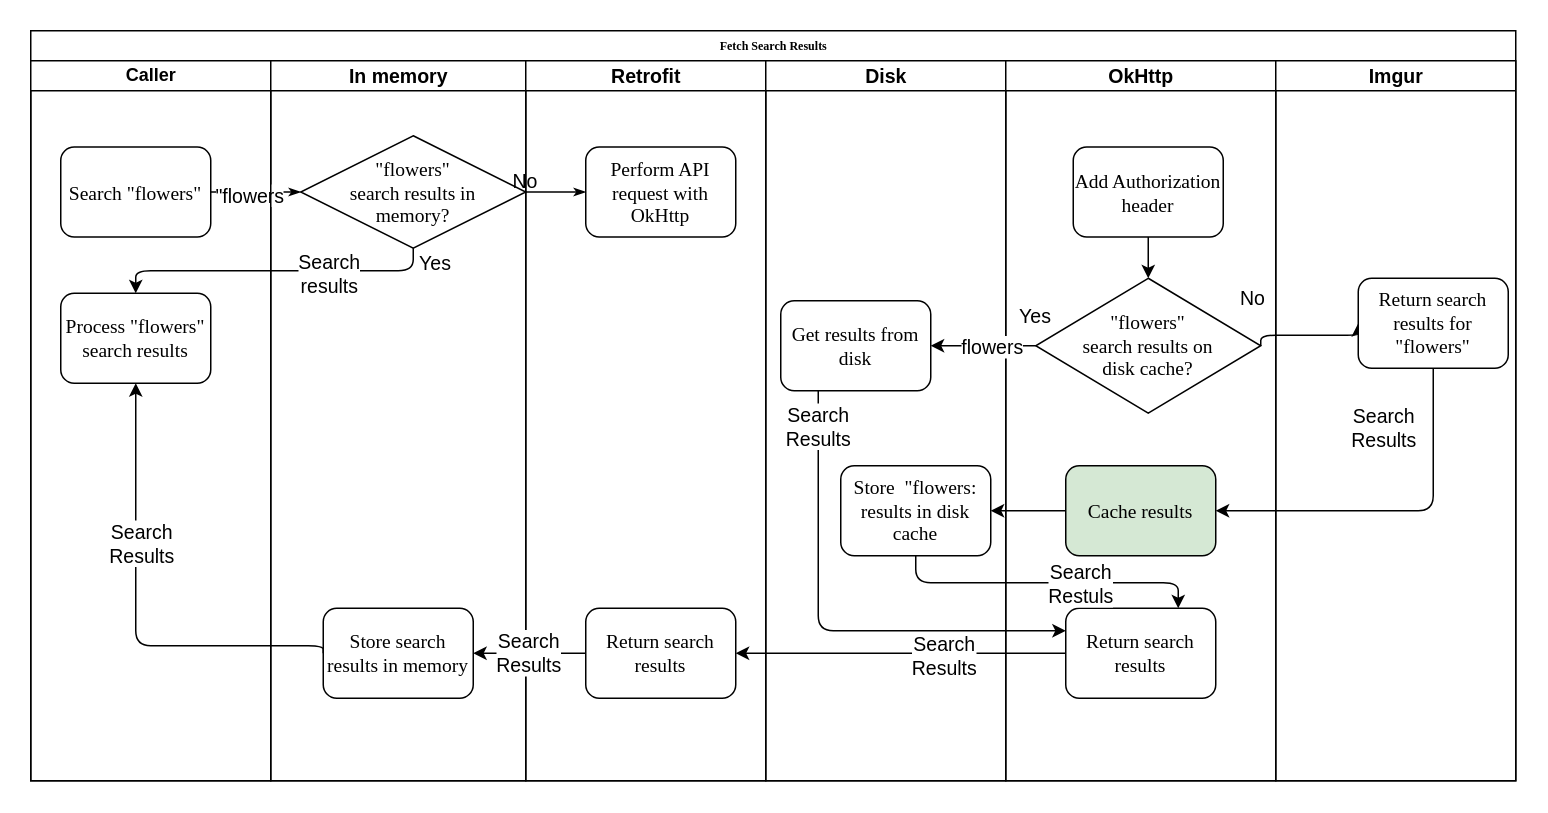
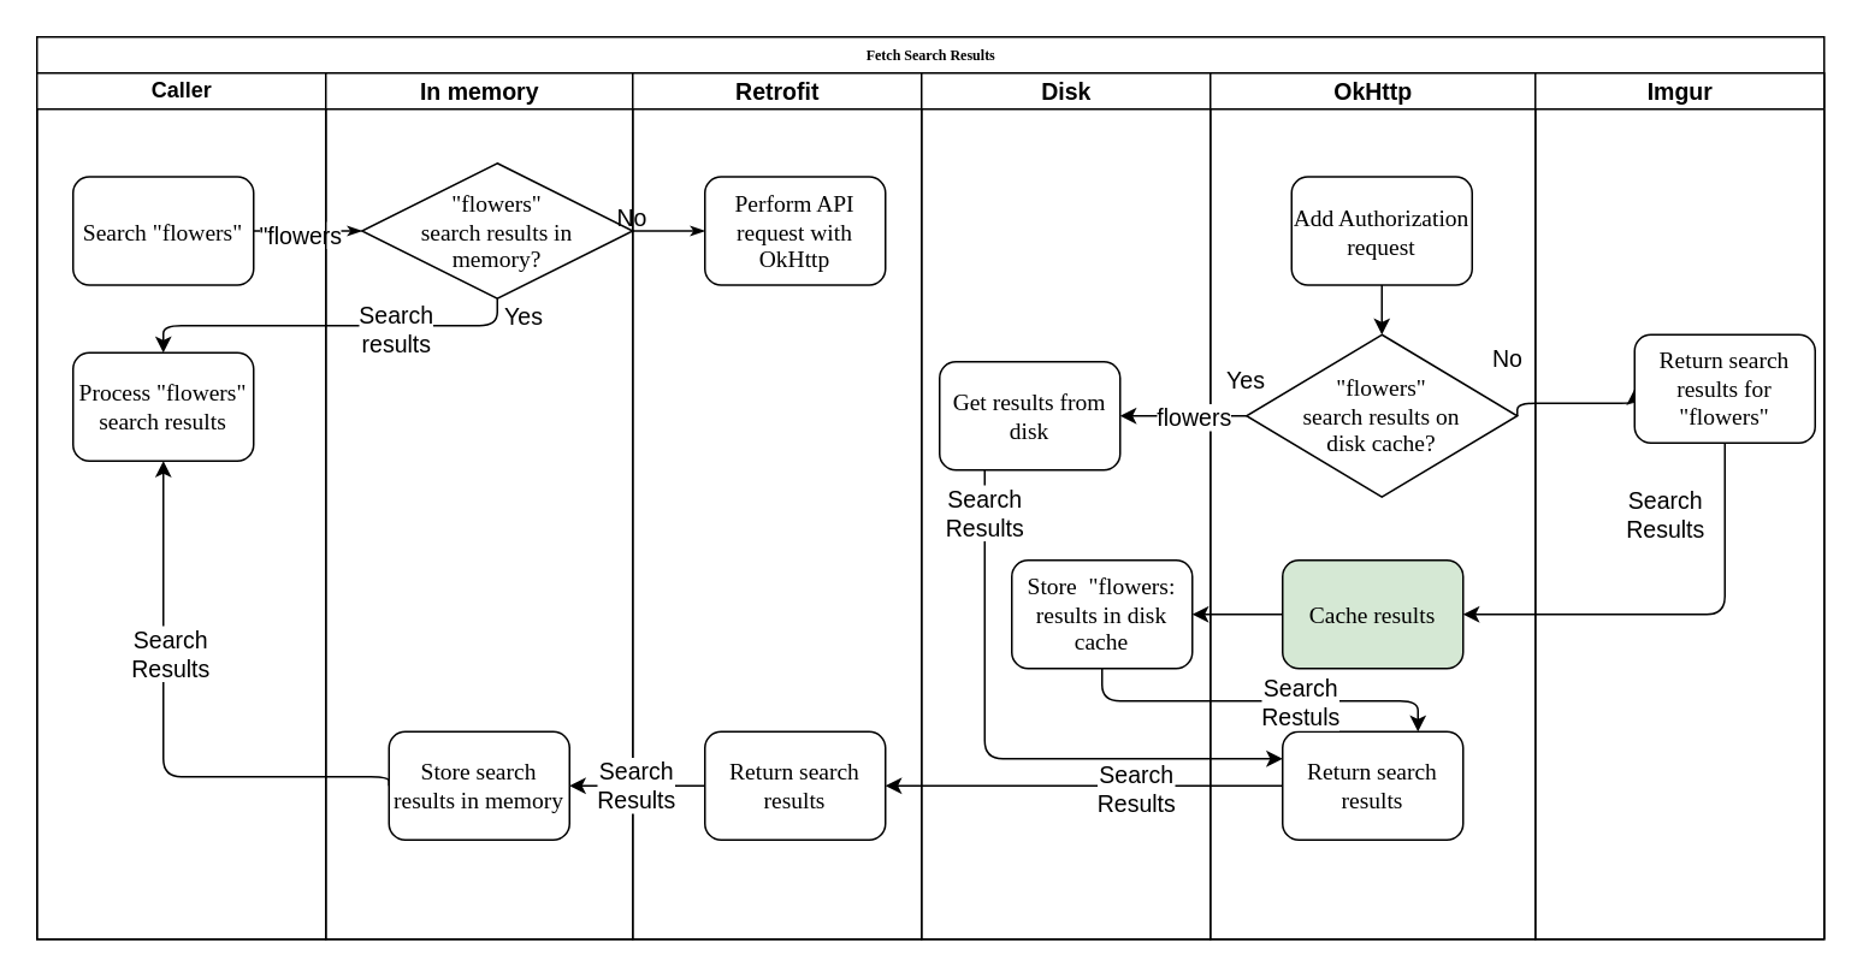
  <mxCell id="0" />
  <mxCell id="1" parent="0" />
  <mxCell id="2" value="Fetch Search Results" style="swimlane;html=1;childLayout=stackLayout;startSize=20;rounded=0;shadow=0;labelBackgroundColor=none;strokeWidth=1;fontFamily=Verdana;fontSize=8;align=center;" parent="1" vertex="1"><mxGeometry x="20" y="20" width="990" height="500" as="geometry" /></mxCell>
  <mxCell id="3" value="Caller" style="swimlane;html=1;startSize=20;" parent="2" vertex="1"><mxGeometry y="20" width="160" height="480" as="geometry" /></mxCell>
  <mxCell id="4" value="Process &quot;flowers&quot; search&amp;nbsp;results" style="rounded=1;whiteSpace=wrap;html=1;shadow=0;labelBackgroundColor=none;strokeWidth=1;fontFamily=Verdana;fontSize=13;align=center;" parent="3" vertex="1"><mxGeometry x="20" y="155" width="100" height="60" as="geometry" /></mxCell>
  <mxCell id="5" value="Search &quot;flowers&quot;" style="rounded=1;whiteSpace=wrap;html=1;shadow=0;labelBackgroundColor=none;strokeWidth=1;fontFamily=Verdana;fontSize=13;align=center;" parent="3" vertex="1"><mxGeometry x="20" y="57.5" width="100" height="60" as="geometry" /></mxCell>
  <mxCell id="6" style="edgeStyle=orthogonalEdgeStyle;rounded=1;html=1;labelBackgroundColor=none;startArrow=none;startFill=0;startSize=5;endArrow=classicThin;endFill=1;endSize=5;jettySize=auto;orthogonalLoop=1;strokeWidth=1;fontFamily=Verdana;fontSize=13;entryX=0;entryY=0.5;entryDx=0;entryDy=0;" parent="2" source="5" target="10" edge="1"><mxGeometry relative="1" as="geometry"><mxPoint x="200" y="115" as="targetPoint" /></mxGeometry></mxCell>
  <mxCell id="7" value="&quot;flowers" style="edgeLabel;html=1;align=center;verticalAlign=middle;resizable=0;points=[];fontSize=13;" vertex="1" connectable="0" parent="6"><mxGeometry x="-0.171" y="-2" relative="1" as="geometry"><mxPoint as="offset" /></mxGeometry></mxCell>
  <mxCell id="8" value="In memory" style="swimlane;html=1;startSize=20;fontSize=13;" parent="2" vertex="1"><mxGeometry x="160" y="20" width="170" height="480" as="geometry" /></mxCell>
  <mxCell id="9" value="Store search results in memory" style="rounded=1;whiteSpace=wrap;html=1;shadow=0;labelBackgroundColor=none;strokeWidth=1;fontFamily=Verdana;fontSize=13;align=center;" vertex="1" parent="8"><mxGeometry x="35" y="365" width="100" height="60" as="geometry" /></mxCell>
  <mxCell id="10" value="&quot;flowers&quot;&lt;br&gt;search&amp;nbsp;results in&lt;br style=&quot;font-size: 13px&quot;&gt;memory?" style="rhombus;whiteSpace=wrap;html=1;rounded=0;shadow=0;labelBackgroundColor=none;strokeWidth=1;fontFamily=Verdana;fontSize=13;align=center;" vertex="1" parent="8"><mxGeometry x="20" y="50" width="150" height="75" as="geometry" /></mxCell>
  <mxCell id="11" value="Yes" style="text;html=1;strokeColor=none;fillColor=none;align=center;verticalAlign=middle;whiteSpace=wrap;rounded=0;fontSize=13;" vertex="1" parent="8"><mxGeometry x="90" y="125" width="40" height="20" as="geometry" /></mxCell>
  <mxCell id="12" value="Retrofit" style="swimlane;html=1;startSize=20;fontSize=13;" parent="2" vertex="1"><mxGeometry x="330" y="20" width="160" height="480" as="geometry" /></mxCell>
  <mxCell id="13" value="No" style="text;html=1;strokeColor=none;fillColor=none;align=center;verticalAlign=middle;whiteSpace=wrap;rounded=0;fontSize=13;" vertex="1" parent="12"><mxGeometry x="-20" y="70" width="40" height="20" as="geometry" /></mxCell>
  <mxCell id="14" value="Return search results" style="rounded=1;whiteSpace=wrap;html=1;shadow=0;labelBackgroundColor=none;strokeWidth=1;fontFamily=Verdana;fontSize=13;align=center;" vertex="1" parent="12"><mxGeometry x="40" y="365" width="100" height="60" as="geometry" /></mxCell>
  <mxCell id="15" value="Perform API request with OkHttp" style="rounded=1;whiteSpace=wrap;html=1;shadow=0;labelBackgroundColor=none;strokeWidth=1;fontFamily=Verdana;fontSize=13;align=center;" vertex="1" parent="12"><mxGeometry x="40" y="57.5" width="100" height="60" as="geometry" /></mxCell>
  <mxCell id="16" value="Disk" style="swimlane;html=1;startSize=20;fontSize=13;" parent="2" vertex="1"><mxGeometry x="490" y="20" width="160" height="480" as="geometry" /></mxCell>
  <mxCell id="17" value="Get results from disk" style="rounded=1;whiteSpace=wrap;html=1;shadow=0;labelBackgroundColor=none;strokeWidth=1;fontFamily=Verdana;fontSize=13;align=center;" vertex="1" parent="16"><mxGeometry x="10" y="160" width="100" height="60" as="geometry" /></mxCell>
  <mxCell id="18" value="Store &amp;nbsp;&quot;flowers: results in disk cache" style="rounded=1;whiteSpace=wrap;html=1;shadow=0;labelBackgroundColor=none;strokeWidth=1;fontFamily=Verdana;fontSize=13;align=center;" vertex="1" parent="16"><mxGeometry x="50" y="270" width="100" height="60" as="geometry" /></mxCell>
  <mxCell id="19" value="OkHttp" style="swimlane;html=1;startSize=20;fontSize=13;" parent="2" vertex="1"><mxGeometry x="650" y="20" width="180" height="480" as="geometry" /></mxCell>
  <mxCell id="20" style="edgeStyle=elbowEdgeStyle;rounded=1;orthogonalLoop=1;jettySize=auto;elbow=vertical;html=1;exitX=0.5;exitY=1;exitDx=0;exitDy=0;entryX=0.5;entryY=0;entryDx=0;entryDy=0;fontSize=13;" edge="1" parent="19" source="22" target="25"><mxGeometry relative="1" as="geometry" /></mxCell>
  <mxCell id="21" value="Yes" style="text;html=1;strokeColor=none;fillColor=none;align=center;verticalAlign=middle;whiteSpace=wrap;rounded=0;fontSize=13;" vertex="1" parent="19"><mxGeometry y="160" width="40" height="20" as="geometry" /></mxCell>
- <mxCell id="22" value="Add Authorization header" style="rounded=1;whiteSpace=wrap;html=1;shadow=0;labelBackgroundColor=none;strokeWidth=1;fontFamily=Verdana;fontSize=13;align=center;" vertex="1" parent="19"><mxGeometry x="45" y="57.5" width="100" height="60" as="geometry" /></mxCell>
+ <mxCell id="22" value="Add Authorization request" style="rounded=1;whiteSpace=wrap;html=1;shadow=0;labelBackgroundColor=none;strokeWidth=1;fontFamily=Verdana;fontSize=13;align=center;" vertex="1" parent="19"><mxGeometry x="45" y="57.5" width="100" height="60" as="geometry" /></mxCell>
  <mxCell id="23" value="Return search results" style="rounded=1;whiteSpace=wrap;html=1;shadow=0;labelBackgroundColor=none;strokeWidth=1;fontFamily=Verdana;fontSize=13;align=center;" vertex="1" parent="19"><mxGeometry x="40" y="365" width="100" height="60" as="geometry" /></mxCell>
  <mxCell id="24" value="Cache results" style="rounded=1;whiteSpace=wrap;html=1;shadow=0;labelBackgroundColor=none;strokeWidth=1;fontFamily=Verdana;fontSize=13;align=center;fillColor=#d5e8d4;" vertex="1" parent="19"><mxGeometry x="40" y="270" width="100" height="60" as="geometry" /></mxCell>
  <mxCell id="25" value="&quot;flowers&quot;&lt;br&gt;search&amp;nbsp;results on&lt;br style=&quot;font-size: 13px&quot;&gt;disk&amp;nbsp;cache?" style="rhombus;whiteSpace=wrap;html=1;rounded=0;shadow=0;labelBackgroundColor=none;strokeWidth=1;fontFamily=Verdana;fontSize=13;align=center;" vertex="1" parent="19"><mxGeometry x="20" y="145" width="150" height="90" as="geometry" /></mxCell>
  <mxCell id="26" value="No" style="text;html=1;strokeColor=none;fillColor=none;align=center;verticalAlign=middle;whiteSpace=wrap;rounded=0;fontSize=13;" vertex="1" parent="19"><mxGeometry x="145" y="147.5" width="40" height="20" as="geometry" /></mxCell>
  <mxCell id="27" style="edgeStyle=elbowEdgeStyle;rounded=1;orthogonalLoop=1;jettySize=auto;elbow=vertical;html=1;exitX=1;exitY=0.5;exitDx=0;exitDy=0;entryX=0;entryY=0.5;entryDx=0;entryDy=0;fontSize=13;" edge="1" parent="2" source="25" target="29"><mxGeometry relative="1" as="geometry"><Array as="points" /></mxGeometry></mxCell>
  <mxCell id="28" value="Imgur" style="swimlane;html=1;startSize=20;fontSize=13;" parent="2" vertex="1"><mxGeometry x="830" y="20" width="160" height="480" as="geometry"><mxRectangle x="800" y="20" width="30" height="730" as="alternateBounds" /></mxGeometry></mxCell>
  <mxCell id="29" value="Return search results for &quot;flowers&quot;" style="rounded=1;whiteSpace=wrap;html=1;shadow=0;labelBackgroundColor=none;strokeWidth=1;fontFamily=Verdana;fontSize=13;align=center;" vertex="1" parent="28"><mxGeometry x="55" y="145" width="100" height="60" as="geometry" /></mxCell>
  <mxCell id="30" style="edgeStyle=elbowEdgeStyle;rounded=1;orthogonalLoop=1;jettySize=auto;html=1;exitX=0.5;exitY=1;exitDx=0;exitDy=0;entryX=0.5;entryY=0;entryDx=0;entryDy=0;elbow=vertical;fontSize=13;" edge="1" parent="2" source="10" target="4"><mxGeometry relative="1" as="geometry" /></mxCell>
  <mxCell id="31" value="Search&lt;br style=&quot;font-size: 13px;&quot;&gt;results" style="edgeLabel;html=1;align=center;verticalAlign=middle;resizable=0;points=[];fontSize=13;" vertex="1" connectable="0" parent="30"><mxGeometry x="-0.33" y="1" relative="1" as="geometry"><mxPoint as="offset" /></mxGeometry></mxCell>
  <mxCell id="32" style="edgeStyle=orthogonalEdgeStyle;rounded=1;html=1;labelBackgroundColor=none;startArrow=none;startFill=0;startSize=5;endArrow=classicThin;endFill=1;endSize=5;jettySize=auto;orthogonalLoop=1;strokeWidth=1;fontFamily=Verdana;fontSize=13;entryX=0;entryY=0.5;entryDx=0;entryDy=0;" edge="1" parent="2" source="10" target="15"><mxGeometry relative="1" as="geometry"><mxPoint x="130" y="215" as="sourcePoint" /><mxPoint x="370" y="215" as="targetPoint" /></mxGeometry></mxCell>
  <mxCell id="33" style="edgeStyle=elbowEdgeStyle;rounded=1;orthogonalLoop=1;jettySize=auto;elbow=vertical;html=1;exitX=0.5;exitY=1;exitDx=0;exitDy=0;entryX=1;entryY=0.5;entryDx=0;entryDy=0;fontSize=13;" edge="1" parent="2" source="29" target="24"><mxGeometry relative="1" as="geometry"><Array as="points"><mxPoint x="890" y="320" /></Array></mxGeometry></mxCell>
  <mxCell id="34" value="Search&lt;br style=&quot;font-size: 13px;&quot;&gt;Results" style="edgeLabel;html=1;align=center;verticalAlign=middle;resizable=0;points=[];fontSize=13;" vertex="1" connectable="0" parent="33"><mxGeometry x="0.043" y="4" relative="1" as="geometry"><mxPoint x="-4" y="-59.64" as="offset" /></mxGeometry></mxCell>
  <mxCell id="35" style="edgeStyle=elbowEdgeStyle;rounded=1;orthogonalLoop=1;jettySize=auto;elbow=vertical;html=1;exitX=0;exitY=0.5;exitDx=0;exitDy=0;entryX=1;entryY=0.5;entryDx=0;entryDy=0;fontSize=13;" edge="1" parent="2" source="24" target="18"><mxGeometry relative="1" as="geometry" /></mxCell>
  <mxCell id="36" style="edgeStyle=elbowEdgeStyle;rounded=1;orthogonalLoop=1;jettySize=auto;elbow=horizontal;html=1;exitX=0;exitY=0.5;exitDx=0;exitDy=0;entryX=1;entryY=0.5;entryDx=0;entryDy=0;fontSize=13;" edge="1" parent="2" source="23" target="14"><mxGeometry relative="1" as="geometry" /></mxCell>
  <mxCell id="37" value="Search&lt;br style=&quot;font-size: 13px;&quot;&gt;Results" style="edgeLabel;html=1;align=center;verticalAlign=middle;resizable=0;points=[];fontSize=13;" vertex="1" connectable="0" parent="36"><mxGeometry x="0.003" y="29" relative="1" as="geometry"><mxPoint x="28" y="-28" as="offset" /></mxGeometry></mxCell>
  <mxCell id="38" style="edgeStyle=elbowEdgeStyle;rounded=1;orthogonalLoop=1;jettySize=auto;elbow=vertical;html=1;exitX=0.5;exitY=1;exitDx=0;exitDy=0;entryX=0.75;entryY=0;entryDx=0;entryDy=0;fontSize=13;" edge="1" parent="2" source="18" target="23"><mxGeometry relative="1" as="geometry" /></mxCell>
  <mxCell id="39" value="Search&lt;br style=&quot;font-size: 13px;&quot;&gt;Restuls" style="edgeLabel;html=1;align=center;verticalAlign=middle;resizable=0;points=[];fontSize=13;" vertex="1" connectable="0" parent="38"><mxGeometry x="0.208" relative="1" as="geometry"><mxPoint as="offset" /></mxGeometry></mxCell>
  <mxCell id="40" style="edgeStyle=elbowEdgeStyle;rounded=1;orthogonalLoop=1;jettySize=auto;elbow=vertical;html=1;exitX=0.25;exitY=1;exitDx=0;exitDy=0;entryX=0;entryY=0.25;entryDx=0;entryDy=0;fontSize=13;" edge="1" parent="2" source="17" target="23"><mxGeometry relative="1" as="geometry"><mxPoint x="680" y="400" as="targetPoint" /><Array as="points"><mxPoint x="590" y="400" /></Array></mxGeometry></mxCell>
  <mxCell id="41" value="Search&lt;br style=&quot;font-size: 13px;&quot;&gt;Results" style="edgeLabel;html=1;align=center;verticalAlign=middle;resizable=0;points=[];fontSize=13;" vertex="1" connectable="0" parent="40"><mxGeometry x="-0.859" y="-1" relative="1" as="geometry"><mxPoint as="offset" /></mxGeometry></mxCell>
  <mxCell id="42" value="Search&lt;br style=&quot;font-size: 13px;&quot;&gt;Results" style="edgeStyle=elbowEdgeStyle;rounded=1;orthogonalLoop=1;jettySize=auto;elbow=horizontal;html=1;exitX=0;exitY=0.5;exitDx=0;exitDy=0;entryX=1;entryY=0.5;entryDx=0;entryDy=0;fontSize=13;" edge="1" parent="2" source="14" target="9"><mxGeometry relative="1" as="geometry"><Array as="points"><mxPoint x="340" y="415" /></Array></mxGeometry></mxCell>
  <mxCell id="43" style="edgeStyle=elbowEdgeStyle;rounded=1;orthogonalLoop=1;jettySize=auto;elbow=vertical;html=1;exitX=0;exitY=0.5;exitDx=0;exitDy=0;entryX=0.5;entryY=1;entryDx=0;entryDy=0;fontSize=13;" edge="1" parent="2" source="9" target="4"><mxGeometry relative="1" as="geometry"><Array as="points"><mxPoint x="130" y="410" /></Array></mxGeometry></mxCell>
  <mxCell id="44" value="Search&lt;br style=&quot;font-size: 13px;&quot;&gt;Results" style="edgeLabel;html=1;align=center;verticalAlign=middle;resizable=0;points=[];fontSize=13;" vertex="1" connectable="0" parent="43"><mxGeometry x="0.302" y="-3" relative="1" as="geometry"><mxPoint as="offset" /></mxGeometry></mxCell>
  <mxCell id="45" style="edgeStyle=elbowEdgeStyle;rounded=1;orthogonalLoop=1;jettySize=auto;elbow=vertical;html=1;exitX=0;exitY=0.5;exitDx=0;exitDy=0;fontSize=13;" edge="1" parent="2" source="25" target="17"><mxGeometry relative="1" as="geometry" /></mxCell>
  <mxCell id="46" value="flowers" style="edgeLabel;html=1;align=center;verticalAlign=middle;resizable=0;points=[];fontSize=13;" vertex="1" connectable="0" parent="45"><mxGeometry x="0.314" y="1" relative="1" as="geometry"><mxPoint x="16" y="-1" as="offset" /></mxGeometry></mxCell>
